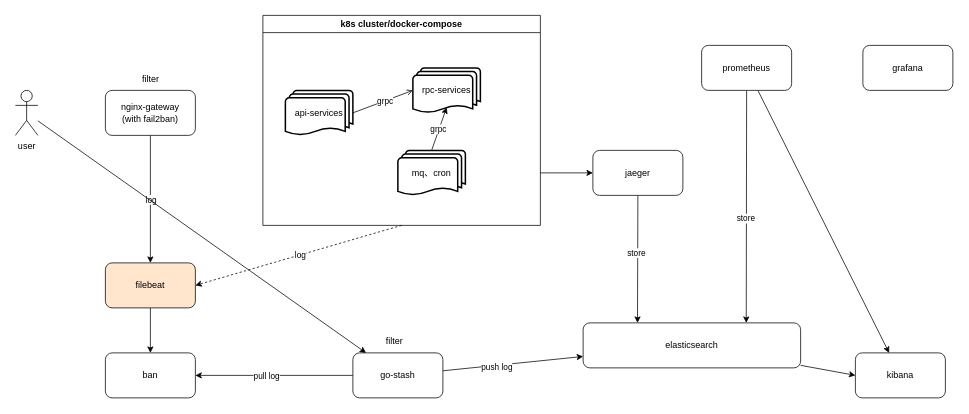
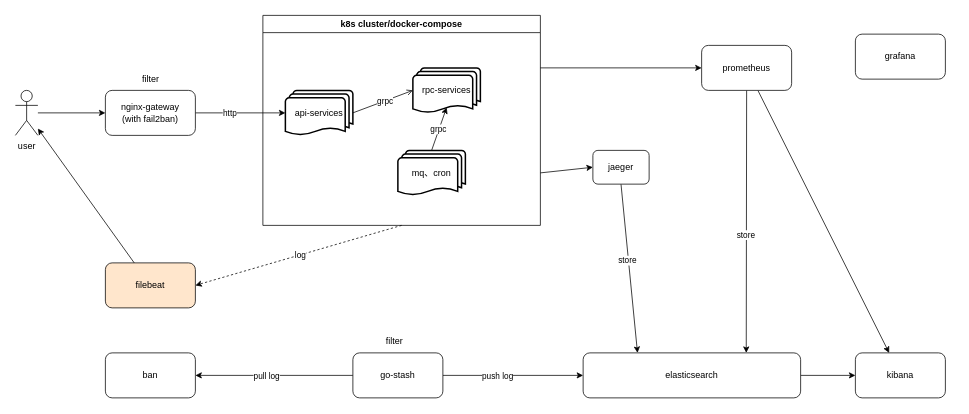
  <mxCell id="0" />
  <mxCell id="1" parent="0" />
  <mxCell id="2" style="edgeStyle=none;rounded=0;orthogonalLoop=1;jettySize=auto;html=1;exitX=0.5;exitY=1;exitDx=0;exitDy=0;entryX=1;entryY=0.5;entryDx=0;entryDy=0;dashed=1;" parent="1" source="6" target="22" edge="1"><mxGeometry relative="1" as="geometry" /></mxCell>
  <mxCell id="3" value="log" style="edgeLabel;html=1;align=center;verticalAlign=middle;resizable=0;points=[];" parent="2" vertex="1" connectable="0"><mxGeometry relative="1" as="geometry"><mxPoint x="2" as="offset" /></mxGeometry></mxCell>
  <mxCell id="4" style="edgeStyle=none;rounded=0;orthogonalLoop=1;jettySize=auto;html=1;exitX=1;exitY=0.75;exitDx=0;exitDy=0;entryX=0;entryY=0.5;entryDx=0;entryDy=0;" parent="1" source="6" target="34" edge="1"><mxGeometry relative="1" as="geometry" /></mxCell>
+ <mxCell id="5" style="edgeStyle=none;rounded=0;orthogonalLoop=1;jettySize=auto;html=1;exitX=1;exitY=0.25;exitDx=0;exitDy=0;entryX=0;entryY=0.5;entryDx=0;entryDy=0;" parent="1" source="6" target="38" edge="1"><mxGeometry relative="1" as="geometry" /></mxCell>
  <mxCell id="6" value="k8s cluster/docker-compose" style="swimlane;whiteSpace=wrap;html=1;" parent="1" vertex="1"><mxGeometry x="350" y="20" width="370" height="280" as="geometry" /></mxCell>
  <mxCell id="7" style="rounded=0;orthogonalLoop=1;jettySize=auto;html=1;exitX=1;exitY=0.5;exitDx=0;exitDy=0;exitPerimeter=0;entryX=0;entryY=0.5;entryDx=0;entryDy=0;entryPerimeter=0;endArrow=open;" parent="6" source="9" target="10" edge="1"><mxGeometry relative="1" as="geometry" /></mxCell>
  <mxCell id="8" value="grpc" style="edgeLabel;html=1;align=center;verticalAlign=middle;resizable=0;points=[];" parent="7" vertex="1" connectable="0"><mxGeometry relative="1" as="geometry"><mxPoint x="2" as="offset" /></mxGeometry></mxCell>
  <mxCell id="9" value="api-services" style="strokeWidth=2;html=1;shape=mxgraph.flowchart.multi-document;whiteSpace=wrap;" parent="6" vertex="1"><mxGeometry x="30" y="100" width="90" height="60" as="geometry" /></mxCell>
  <mxCell id="10" value="rpc-services" style="strokeWidth=2;html=1;shape=mxgraph.flowchart.multi-document;whiteSpace=wrap;" parent="6" vertex="1"><mxGeometry x="200" y="70" width="90" height="60" as="geometry" /></mxCell>
  <mxCell id="11" style="edgeStyle=none;rounded=0;orthogonalLoop=1;jettySize=auto;html=1;exitX=0.5;exitY=0;exitDx=0;exitDy=0;exitPerimeter=0;entryX=0.5;entryY=0.88;entryDx=0;entryDy=0;entryPerimeter=0;" parent="6" source="13" target="10" edge="1"><mxGeometry relative="1" as="geometry" /></mxCell>
  <mxCell id="12" value="grpc" style="edgeLabel;html=1;align=center;verticalAlign=middle;resizable=0;points=[];" parent="11" vertex="1" connectable="0"><mxGeometry relative="1" as="geometry"><mxPoint x="-1" as="offset" /></mxGeometry></mxCell>
  <mxCell id="13" value="mq、cron" style="strokeWidth=2;html=1;shape=mxgraph.flowchart.multi-document;whiteSpace=wrap;" parent="6" vertex="1"><mxGeometry x="180" y="180" width="90" height="60" as="geometry" /></mxCell>
- <mxCell id="16" style="edgeStyle=none;rounded=0;orthogonalLoop=1;jettySize=auto;html=1;exitX=0.5;exitY=1;exitDx=0;exitDy=0;entryX=0.5;entryY=0;entryDx=0;entryDy=0;" parent="1" source="18" target="22" edge="1"><mxGeometry relative="1" as="geometry" /></mxCell>
- <mxCell id="17" value="log" style="edgeLabel;html=1;align=center;verticalAlign=middle;resizable=0;points=[];" parent="16" vertex="1" connectable="0"><mxGeometry relative="1" as="geometry"><mxPoint as="offset" /></mxGeometry></mxCell>
+ <mxCell id="14" style="edgeStyle=none;rounded=0;orthogonalLoop=1;jettySize=auto;html=1;exitX=1;exitY=0.5;exitDx=0;exitDy=0;entryX=0;entryY=0.5;entryDx=0;entryDy=0;entryPerimeter=0;" parent="1" source="18" target="9" edge="1"><mxGeometry relative="1" as="geometry" /></mxCell>
+ <mxCell id="15" value="http" style="edgeLabel;html=1;align=center;verticalAlign=middle;resizable=0;points=[];" parent="14" vertex="1" connectable="0"><mxGeometry x="-0.333" y="-1" relative="1" as="geometry"><mxPoint x="5" y="-1" as="offset" /></mxGeometry></mxCell>
  <mxCell id="18" value="nginx-gateway&lt;br&gt;(with&amp;nbsp;fail2ban)" style="rounded=1;whiteSpace=wrap;html=1;" parent="1" vertex="1"><mxGeometry x="140" y="120" width="120" height="60" as="geometry" /></mxCell>
- <mxCell id="19" value="" style="edgeStyle=none;rounded=0;orthogonalLoop=1;jettySize=auto;html=1;" parent="1" source="20" target="28" edge="1"><mxGeometry relative="1" as="geometry" /></mxCell>
+ <mxCell id="19" value="" style="edgeStyle=none;rounded=0;orthogonalLoop=1;jettySize=auto;html=1;" parent="1" source="20" target="18" edge="1"><mxGeometry relative="1" as="geometry" /></mxCell>
  <mxCell id="20" value="user" style="shape=umlActor;verticalLabelPosition=bottom;verticalAlign=top;html=1;outlineConnect=0;" parent="1" vertex="1"><mxGeometry x="20" y="120" width="30" height="60" as="geometry" /></mxCell>
- <mxCell id="21" value="" style="edgeStyle=none;rounded=0;orthogonalLoop=1;jettySize=auto;html=1;" parent="1" source="22" target="23" edge="1"><mxGeometry relative="1" as="geometry" /></mxCell>
+ <mxCell id="21" value="" style="edgeStyle=none;rounded=0;orthogonalLoop=1;jettySize=auto;html=1;" parent="1" source="22" target="20" edge="1"><mxGeometry relative="1" as="geometry" /></mxCell>
  <mxCell id="22" value="filebeat" style="rounded=1;whiteSpace=wrap;html=1;fillColor=#ffe6cc;" parent="1" vertex="1"><mxGeometry x="140" y="350" width="120" height="60" as="geometry" /></mxCell>
  <mxCell id="23" value="ban" style="rounded=1;whiteSpace=wrap;html=1;" parent="1" vertex="1"><mxGeometry x="140" y="470" width="120" height="60" as="geometry" /></mxCell>
  <mxCell id="24" value="" style="edgeStyle=none;rounded=0;orthogonalLoop=1;jettySize=auto;html=1;" parent="1" source="28" target="23" edge="1"><mxGeometry relative="1" as="geometry" /></mxCell>
  <mxCell id="25" value="pull log" style="edgeLabel;html=1;align=center;verticalAlign=middle;resizable=0;points=[];" parent="24" vertex="1" connectable="0"><mxGeometry x="0.2" y="2" relative="1" as="geometry"><mxPoint x="10" y="-2" as="offset" /></mxGeometry></mxCell>
  <mxCell id="26" value="" style="edgeStyle=none;rounded=0;orthogonalLoop=1;jettySize=auto;html=1;" parent="1" source="28" target="30" edge="1"><mxGeometry relative="1" as="geometry" /></mxCell>
  <mxCell id="27" value="push log" style="edgeLabel;html=1;align=center;verticalAlign=middle;resizable=0;points=[];" parent="26" vertex="1" connectable="0"><mxGeometry x="-0.467" y="-2" relative="1" as="geometry"><mxPoint x="22" y="-2" as="offset" /></mxGeometry></mxCell>
  <mxCell id="28" value="go-stash" style="rounded=1;whiteSpace=wrap;html=1;" parent="1" vertex="1"><mxGeometry x="470" y="470" width="120" height="60" as="geometry" /></mxCell>
  <mxCell id="29" value="" style="edgeStyle=none;rounded=0;orthogonalLoop=1;jettySize=auto;html=1;" parent="1" source="30" edge="1"><mxGeometry relative="1" as="geometry"><mxPoint x="1140" y="500" as="targetPoint" /></mxGeometry></mxCell>
- <mxCell id="30" value="elasticsearch" style="rounded=1;whiteSpace=wrap;html=1;" parent="1" vertex="1"><mxGeometry x="777" y="430" width="290" height="60" as="geometry" /></mxCell>
+ <mxCell id="30" value="elasticsearch" style="rounded=1;whiteSpace=wrap;html=1;" parent="1" vertex="1"><mxGeometry x="777" y="470" width="290" height="60" as="geometry" /></mxCell>
  <mxCell id="31" value="filter" style="text;html=1;align=center;verticalAlign=middle;resizable=0;points=[];autosize=1;strokeColor=none;fillColor=none;" parent="1" vertex="1"><mxGeometry x="500" y="440" width="50" height="30" as="geometry" /></mxCell>
  <mxCell id="32" style="edgeStyle=none;rounded=0;orthogonalLoop=1;jettySize=auto;html=1;exitX=0.5;exitY=1;exitDx=0;exitDy=0;entryX=0.25;entryY=0;entryDx=0;entryDy=0;" parent="1" source="34" target="30" edge="1"><mxGeometry relative="1" as="geometry" /></mxCell>
  <mxCell id="33" value="store" style="edgeLabel;html=1;align=center;verticalAlign=middle;resizable=0;points=[];" parent="32" vertex="1" connectable="0"><mxGeometry x="-0.095" y="-2" relative="1" as="geometry"><mxPoint as="offset" /></mxGeometry></mxCell>
- <mxCell id="34" value="jaeger" style="rounded=1;whiteSpace=wrap;html=1;" parent="1" vertex="1"><mxGeometry x="790" y="200" width="120" height="60" as="geometry" /></mxCell>
+ <mxCell id="34" value="jaeger" style="rounded=1;whiteSpace=wrap;html=1;" parent="1" vertex="1"><mxGeometry x="790" y="200" width="75" height="45" as="geometry" /></mxCell>
  <mxCell id="35" style="edgeStyle=none;rounded=0;orthogonalLoop=1;jettySize=auto;html=1;exitX=0.5;exitY=1;exitDx=0;exitDy=0;entryX=0.75;entryY=0;entryDx=0;entryDy=0;" parent="1" source="38" target="30" edge="1"><mxGeometry relative="1" as="geometry" /></mxCell>
  <mxCell id="36" value="store" style="edgeLabel;html=1;align=center;verticalAlign=middle;resizable=0;points=[];" parent="35" vertex="1" connectable="0"><mxGeometry x="0.103" y="-3" relative="1" as="geometry"><mxPoint x="2" as="offset" /></mxGeometry></mxCell>
  <mxCell id="37" value="" style="edgeStyle=none;rounded=0;orthogonalLoop=1;jettySize=auto;html=1;" parent="1" source="38" target="41" edge="1"><mxGeometry relative="1" as="geometry" /></mxCell>
  <mxCell id="38" value="prometheus" style="rounded=1;whiteSpace=wrap;html=1;" parent="1" vertex="1"><mxGeometry x="935" y="60" width="120" height="60" as="geometry" /></mxCell>
  <mxCell id="39" value="filter" style="text;html=1;align=center;verticalAlign=middle;resizable=0;points=[];autosize=1;strokeColor=none;fillColor=none;" parent="1" vertex="1"><mxGeometry x="175" y="90" width="50" height="30" as="geometry" /></mxCell>
- <mxCell id="40" value="grafana" style="rounded=1;whiteSpace=wrap;html=1;" parent="1" vertex="1"><mxGeometry x="1150" y="60" width="120" height="60" as="geometry" /></mxCell>
+ <mxCell id="40" value="grafana" style="rounded=1;whiteSpace=wrap;html=1;" parent="1" vertex="1"><mxGeometry x="1140" y="45" width="120" height="60" as="geometry" /></mxCell>
  <mxCell id="41" value="kibana" style="rounded=1;whiteSpace=wrap;html=1;" parent="1" vertex="1"><mxGeometry x="1140" y="470" width="120" height="60" as="geometry" /></mxCell>
